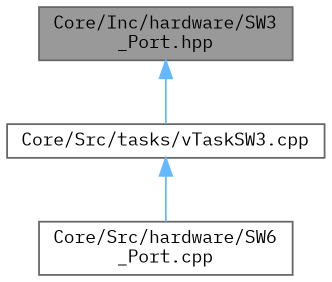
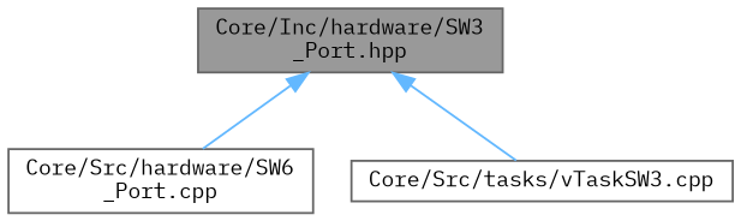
  digraph {
    fontname="IBM Plex Mono"
    node [color=grey40 fillcolor=white fontname="IBM Plex Mono" fontsize=10 shape=box style=filled]
    edge [color=steelblue1 dir=back fontname="IBM Plex Mono" fontsize=10 labelfontname=Helvetica labelfontsize=10 style=solid]
    n1 [color=gray40 fillcolor=grey60 fontcolor=black height=0.2 label="Core/Inc/hardware/SW3\l_Port.hpp" width=0.4]
    n2 [height=0.2 label="Core/Src/hardware/SW6\l_Port.cpp" width=0.4]
    n3 [height=0.2 label="Core/Src/tasks/vTaskSW3.cpp" width=0.4]
-   n3 -> n2
+   n1 -> n2
    n1 -> n3
  }
